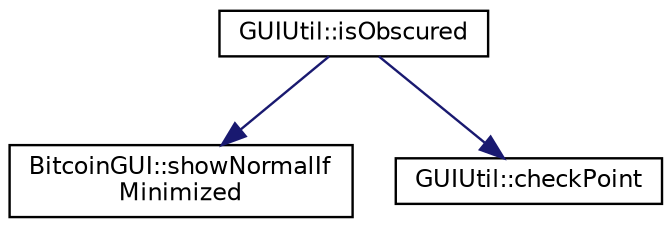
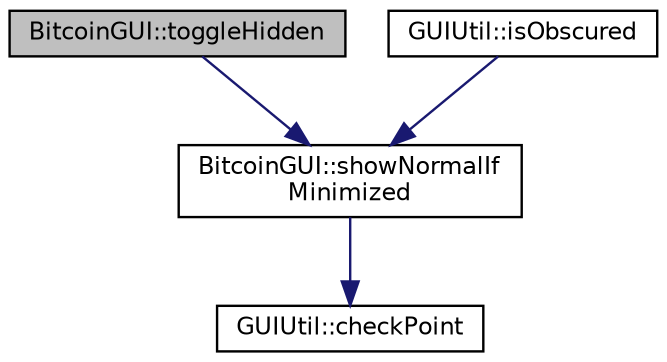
  digraph {
    rankdir=TB
    node [color=black fillcolor=white fontname=Helvetica fontsize=10 shape=record style=filled]
    edge [color=midnightblue fontname=Helvetica fontsize=10 labelfontname=Helvetica labelfontsize=10 style=solid]
+   n1 [fillcolor=grey75 fontcolor=black height=0.2 label="BitcoinGUI::toggleHidden" width=0.4]
    n2 [height=0.2 label="BitcoinGUI::showNormalIf\lMinimized" width=0.4]
    n3 [height=0.2 label="GUIUtil::isObscured" width=0.4]
    n4 [height=0.2 label="GUIUtil::checkPoint" width=0.4]
+   n1 -> n2
    n3 -> n2
-   n3 -> n4
+   n2 -> n4
  }
